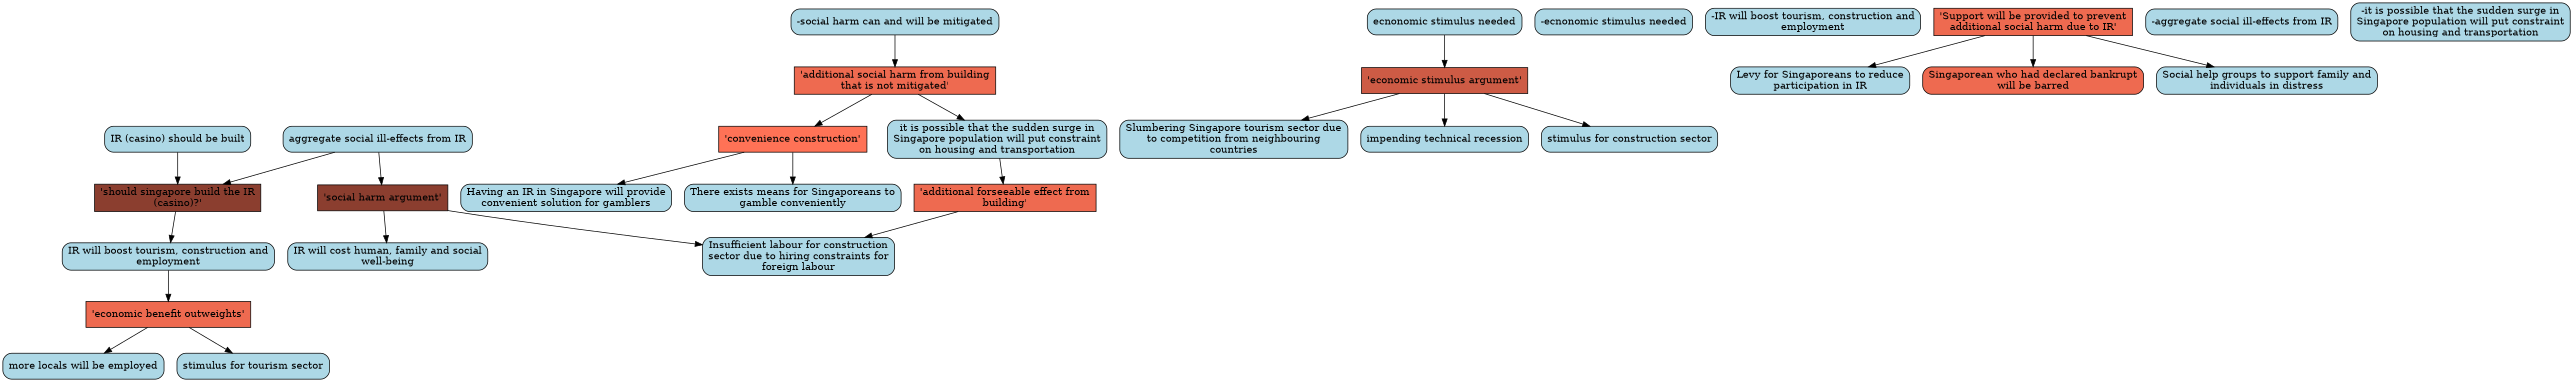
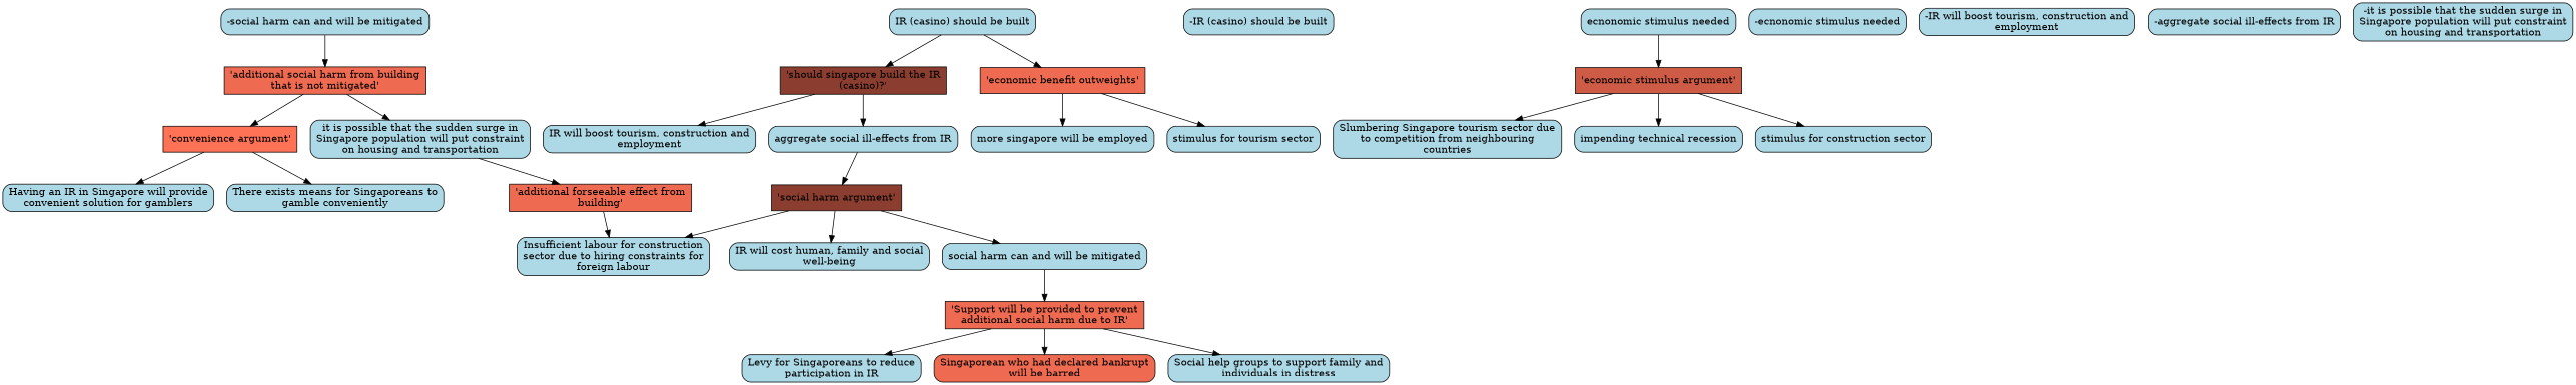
  digraph {
    node [color=black fillcolor=lightblue fixedsize=false shape=box style="rounded,filled"]
    "'should singapore build the IR\n(casino)?'" [fillcolor=coral4 style=filled]
    "IR will boost tourism, construction and\nemployment"
    "aggregate social ill-effects from IR"
    "'economic benefit outweights'" [fillcolor=coral2 style=filled]
    "'social harm argument'" [fillcolor=coral4 style=filled]
    "IR (casino) should be built"
-   "more locals will be employed"
+   "-IR (casino) should be built"
+   "more locals will be employed" [label="more singapore will be employed"]
    "stimulus for tourism sector"
    "IR will cost human, family and social\nwell-being"
    "Insufficient labour for construction\nsector due to hiring constraints for\nforeign labour"
+   "social harm can and will be mitigated"
    "'economic stimulus argument'" [fillcolor=coral3 style=filled]
    "Slumbering Singapore tourism sector due\nto competition from neighbouring\ncountries"
    "impending technical recession"
    "stimulus for construction sector"
    "ecnonomic stimulus needed"
    "-ecnonomic stimulus needed"
    "-IR will boost tourism, construction and\nemployment"
    "'Support will be provided to prevent\nadditional social harm due to IR'" [fillcolor=coral2 style=filled]
    "-aggregate social ill-effects from IR"
    "Levy for Singaporeans to reduce\nparticipation in IR"
    "Singaporean who had declared bankrupt\nwill be barred" [fillcolor=coral2]
    "Social help groups to support family and\nindividuals in distress"
-   "'convenience argument'" [fillcolor=coral1 style=filled label="'convenience construction'"]
+   "'convenience argument'" [fillcolor=coral1 style=filled]
    "Having an IR in Singapore will provide\nconvenient solution for gamblers"
    "There exists means for Singaporeans to\ngamble conveniently"
    "'additional social harm from building\nthat is not mitigated'" [fillcolor=coral2 style=filled]
    "-social harm can and will be mitigated"
    "it is possible that the sudden surge in\nSingapore population will put constraint\non housing and transportation"
    "'additional forseeable effect from\nbuilding'" [fillcolor=coral2 style=filled]
    "-it is possible that the sudden surge in\nSingapore population will put constraint\non housing and transportation"
    "'should singapore build the IR\n(casino)?'" -> "IR will boost tourism, construction and\nemployment"
-   "aggregate social ill-effects from IR" -> "'should singapore build the IR\n(casino)?'"
-   "IR will boost tourism, construction and\nemployment" -> "'economic benefit outweights'"
+   "'should singapore build the IR\n(casino)?'" -> "aggregate social ill-effects from IR"
+   "IR (casino) should be built" -> "'economic benefit outweights'"
    "aggregate social ill-effects from IR" -> "'social harm argument'"
    "'economic benefit outweights'" -> "more locals will be employed"
    "'economic benefit outweights'" -> "stimulus for tourism sector"
    "'social harm argument'" -> "IR will cost human, family and social\nwell-being"
    "'social harm argument'" -> "Insufficient labour for construction\nsector due to hiring constraints for\nforeign labour"
+   "'social harm argument'" -> "social harm can and will be mitigated"
    "IR (casino) should be built" -> "'should singapore build the IR\n(casino)?'"
+   "social harm can and will be mitigated" -> "'Support will be provided to prevent\nadditional social harm due to IR'"
    "'economic stimulus argument'" -> "Slumbering Singapore tourism sector due\nto competition from neighbouring\ncountries"
    "'economic stimulus argument'" -> "impending technical recession"
    "'economic stimulus argument'" -> "stimulus for construction sector"
    "ecnonomic stimulus needed" -> "'economic stimulus argument'"
    "'Support will be provided to prevent\nadditional social harm due to IR'" -> "Levy for Singaporeans to reduce\nparticipation in IR"
    "'Support will be provided to prevent\nadditional social harm due to IR'" -> "Singaporean who had declared bankrupt\nwill be barred"
    "'Support will be provided to prevent\nadditional social harm due to IR'" -> "Social help groups to support family and\nindividuals in distress"
    "'convenience argument'" -> "Having an IR in Singapore will provide\nconvenient solution for gamblers"
    "'convenience argument'" -> "There exists means for Singaporeans to\ngamble conveniently"
    "'additional social harm from building\nthat is not mitigated'" -> "'convenience argument'"
    "'additional social harm from building\nthat is not mitigated'" -> "it is possible that the sudden surge in\nSingapore population will put constraint\non housing and transportation"
    "-social harm can and will be mitigated" -> "'additional social harm from building\nthat is not mitigated'"
    "it is possible that the sudden surge in\nSingapore population will put constraint\non housing and transportation" -> "'additional forseeable effect from\nbuilding'"
    "'additional forseeable effect from\nbuilding'" -> "Insufficient labour for construction\nsector due to hiring constraints for\nforeign labour"
  }
